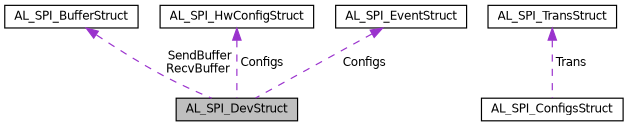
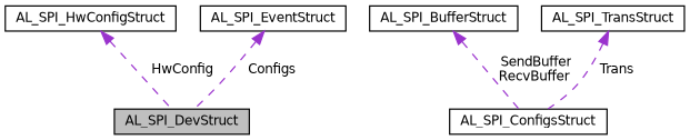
  digraph {
    node [color=black fillcolor=white fontname=Helvetica fontsize=10 shape=record style=filled]
    edge [color=darkorchid3 dir=back fontname=Helvetica fontsize=10 labelfontname=Helvetica labelfontsize=10 style=dashed]
    n1 [fillcolor=grey75 fontcolor=black height=0.2 label=AL_SPI_DevStruct width=0.4]
    n2 [height=0.2 label=AL_SPI_BufferStruct width=0.4]
    n3 [height=0.2 label=AL_SPI_ConfigsStruct width=0.4]
    n4 [height=0.2 label=AL_SPI_TransStruct width=0.4]
    n5 [height=0.2 label=AL_SPI_HwConfigStruct width=0.4]
    n6 [height=0.2 label=AL_SPI_EventStruct width=0.4]
-   n2 -> n1 [label=" SendBuffer\nRecvBuffer"]
+   n2 -> n3 [label=" SendBuffer\nRecvBuffer"]
    n4 -> n3 [label=" Trans"]
-   n5 -> n1 [label=" Configs"]
+   n5 -> n1 [label=" HwConfig"]
    n6 -> n1 [label=" Configs"]
  }
